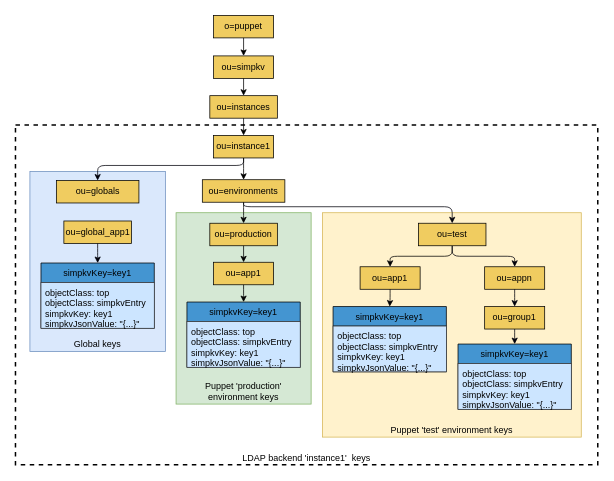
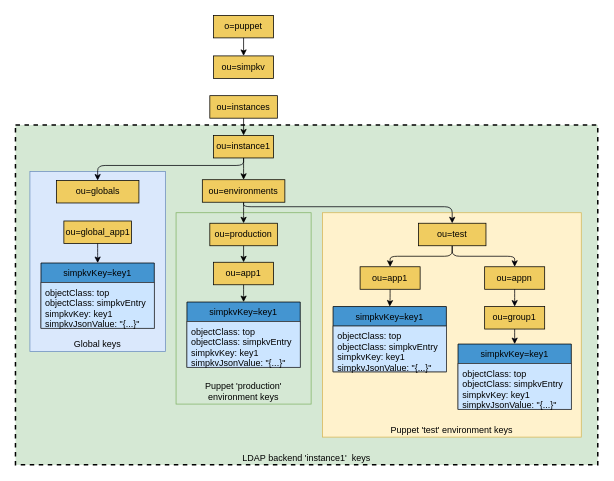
  <mxCell id="0" />
  <mxCell id="1" parent="0" />
- <mxCell id="2" value="LDAP backend 'instance1'&amp;nbsp; keys" style="whiteSpace=wrap;html=1;dashed=1;strokeWidth=2;verticalAlign=bottom;align=center;" vertex="1" parent="1"><mxGeometry x="20" y="166" width="776" height="453" as="geometry" /></mxCell>
+ <mxCell id="2" value="LDAP backend 'instance1'&amp;nbsp; keys" style="whiteSpace=wrap;html=1;dashed=1;strokeWidth=2;verticalAlign=bottom;align=center;fillColor=#d5e8d4;" vertex="1" parent="1"><mxGeometry x="20" y="166" width="776" height="453" as="geometry" /></mxCell>
  <mxCell id="3" value="Global keys" style="whiteSpace=wrap;html=1;fillColor=#dae8fc;strokeColor=#6c8ebf;verticalAlign=bottom;" vertex="1" parent="1"><mxGeometry x="39.25" y="228" width="180.5" height="240" as="geometry" /></mxCell>
  <mxCell id="4" value="Puppet 'test' environment keys" style="whiteSpace=wrap;html=1;fillColor=#fff2cc;strokeColor=#d6b656;verticalAlign=bottom;" vertex="1" parent="1"><mxGeometry x="429" y="283" width="345" height="299" as="geometry" /></mxCell>
  <mxCell id="5" value="" style="endArrow=classic;html=1;strokeColor=#00000A;exitDx=0;exitDy=0;entryDx=0;entryDy=0;edgeStyle=elbowEdgeStyle;orthogonal=1;entryX=0.5;entryY=0;exitX=0.5;exitY=1;elbow=vertical;" parent="1" source="20" target="9" edge="1"><mxGeometry width="50" height="50" relative="1" as="geometry"><mxPoint x="384" y="237" as="sourcePoint" /><mxPoint x="434" y="187" as="targetPoint" /><Array as="points"><mxPoint x="450" y="275" /></Array></mxGeometry></mxCell>
  <mxCell id="6" style="edgeStyle=elbowEdgeStyle;rounded=1;orthogonalLoop=1;jettySize=auto;html=1;exitDx=0;exitDy=0;entryDx=0;entryDy=0;orthogonal=1;exitX=0.5;exitY=1;elbow=vertical;" parent="1" source="9" target="38" edge="1"><mxGeometry relative="1" as="geometry"><mxPoint x="-343.5" y="220" as="sourcePoint" /></mxGeometry></mxCell>
  <mxCell id="7" value="" style="endArrow=classic;html=1;strokeColor=#00000A;entryDx=0;entryDy=0;entryPerimeter=0;edgeStyle=elbowEdgeStyle;orthogonal=1;exitX=0.5;exitY=1;exitDx=0;exitDy=0;elbow=vertical;" parent="1" source="9" target="43" edge="1"><mxGeometry width="50" height="50" relative="1" as="geometry"><mxPoint x="-892" y="226" as="sourcePoint" /><mxPoint x="-842" y="176" as="targetPoint" /></mxGeometry></mxCell>
  <mxCell id="8" style="edgeStyle=elbowEdgeStyle;rounded=1;orthogonalLoop=1;jettySize=auto;elbow=vertical;html=1;exitX=0.5;exitY=1;exitDx=0;exitDy=0;" edge="1" parent="1"><mxGeometry relative="1" as="geometry"><mxPoint x="183" y="425" as="sourcePoint" /><mxPoint x="183" y="425" as="targetPoint" /></mxGeometry></mxCell>
  <mxCell id="9" value="ou=test" style="whiteSpace=wrap;html=1;fillColor=#F0CC60;" parent="1" vertex="1"><mxGeometry x="557" y="297" width="90" height="30" as="geometry" /></mxCell>
  <mxCell id="10" style="edgeStyle=elbowEdgeStyle;orthogonalLoop=1;jettySize=auto;html=1;exitDx=0;exitDy=0;rounded=1;strokeColor=#00000A;orthogonal=1;exitX=0.5;exitY=1;elbow=vertical;entryX=0.5;entryY=0;entryDx=0;entryDy=0;" parent="1" source="15" target="31" edge="1"><mxGeometry relative="1" as="geometry"><mxPoint x="806.75" y="218" as="sourcePoint" /><mxPoint x="197" y="209" as="targetPoint" /><Array as="points"><mxPoint x="246" y="220" /></Array></mxGeometry></mxCell>
  <mxCell id="11" value="Puppet 'production'&lt;br&gt;environment keys" style="whiteSpace=wrap;html=1;fillColor=#d5e8d4;strokeColor=#82b366;verticalAlign=bottom;" vertex="1" parent="1"><mxGeometry x="234" y="283" width="180" height="255" as="geometry" /></mxCell>
  <mxCell id="12" value="ou=simpkv" style="whiteSpace=wrap;html=1;fillColor=#F0CC60;" parent="1" vertex="1"><mxGeometry x="284" y="74" width="80" height="30" as="geometry" /></mxCell>
  <mxCell id="13" value="ou=instances" style="whiteSpace=wrap;html=1;fillColor=#F0CC60;" parent="1" vertex="1"><mxGeometry x="279" y="127" width="90" height="30" as="geometry" /></mxCell>
- <mxCell id="14" style="edgeStyle=orthogonalEdgeStyle;rounded=0;orthogonalLoop=1;jettySize=auto;html=1;noEdgeStyle=1;orthogonal=1;entryX=0.5;entryY=0;entryDx=0;entryDy=0;" parent="1" source="12" target="13" edge="1"><mxGeometry x="645" y="103" as="geometry"><mxPoint x="357" y="84" as="sourcePoint" /></mxGeometry></mxCell>
  <mxCell id="15" value="ou=instance1" style="whiteSpace=wrap;html=1;fillColor=#F0CC60;" parent="1" vertex="1"><mxGeometry x="284" y="180" width="80" height="30" as="geometry" /></mxCell>
  <mxCell id="16" style="edgeStyle=orthogonalEdgeStyle;rounded=0;orthogonalLoop=1;jettySize=auto;html=1;exitDx=0;exitDy=0;noEdgeStyle=1;orthogonal=1;" parent="1" source="13" target="15" edge="1"><mxGeometry x="645" y="103" as="geometry" /></mxCell>
  <mxCell id="17" value="o=puppet" style="whiteSpace=wrap;html=1;fillColor=#F0CC60;" vertex="1" parent="1"><mxGeometry x="284" y="20" width="80" height="30" as="geometry" /></mxCell>
  <mxCell id="18" value="" style="endArrow=classic;html=1;exitX=0.5;exitY=1;exitDx=0;exitDy=0;entryX=0.5;entryY=0;entryDx=0;entryDy=0;" edge="1" parent="1" source="17" target="12"><mxGeometry x="645" y="103" width="50" height="50" as="geometry"><mxPoint x="326" y="244" as="sourcePoint" /><mxPoint x="376" y="194" as="targetPoint" /></mxGeometry></mxCell>
  <mxCell id="19" value="" style="edgeStyle=elbowEdgeStyle;rounded=1;orthogonalLoop=1;jettySize=auto;elbow=vertical;html=1;entryX=0.5;entryY=0;entryDx=0;entryDy=0;" edge="1" parent="1" source="20" target="22"><mxGeometry x="645" y="103" as="geometry" /></mxCell>
  <mxCell id="20" value="ou=environments" style="whiteSpace=wrap;html=1;fillColor=#F0CC60;" parent="1" vertex="1"><mxGeometry x="269" y="239" width="110" height="30" as="geometry" /></mxCell>
  <mxCell id="21" style="edgeStyle=elbowEdgeStyle;rounded=1;orthogonalLoop=1;jettySize=auto;html=1;exitDx=0;exitDy=0;orthogonal=1;entryX=0.5;entryY=0;entryDx=0;entryDy=0;exitX=0.5;exitY=1;elbow=vertical;" parent="1" source="15" target="20" edge="1"><mxGeometry x="645" y="103" as="geometry" /></mxCell>
  <mxCell id="22" value="ou=production" style="whiteSpace=wrap;html=1;fillColor=#F0CC60;" parent="1" vertex="1"><mxGeometry x="279" y="297" width="90" height="30" as="geometry" /></mxCell>
  <mxCell id="23" value="ou=app1" style="whiteSpace=wrap;html=1;fillColor=#F0CC60;" parent="1" vertex="1"><mxGeometry x="284" y="349" width="80" height="30" as="geometry" /></mxCell>
  <mxCell id="24" style="edgeStyle=orthogonalEdgeStyle;rounded=0;orthogonalLoop=1;jettySize=auto;html=1;exitDx=0;exitDy=0;entryDx=0;entryDy=0;noEdgeStyle=1;orthogonal=1;" parent="1" source="22" target="23" edge="1"><mxGeometry x="645" y="103" as="geometry"><mxPoint x="56.5" y="257" as="sourcePoint" /></mxGeometry></mxCell>
  <mxCell id="25" style="edgeStyle=elbowEdgeStyle;rounded=1;orthogonalLoop=1;jettySize=auto;html=1;exitDx=0;exitDy=0;entryDx=0;entryDy=0;orthogonal=1;exitX=0.5;exitY=1;entryX=0.5;entryY=0;elbow=vertical;" parent="1" source="23" target="26" edge="1"><mxGeometry as="geometry"><mxPoint x="324" y="414" as="targetPoint" /></mxGeometry></mxCell>
  <mxCell id="26" value="simpkvKey=key1" style="swimlane;fontStyle=0;childLayout=stackLayout;horizontal=1;startSize=26;horizontalStack=0;resizeParent=1;resizeParentMax=0;resizeLast=0;collapsible=1;marginBottom=0;fillColor=#4495D1;" vertex="1" parent="1"><mxGeometry x="248.5" y="402" width="151" height="87" as="geometry"><mxRectangle x="48" y="1630" width="117" height="26" as="alternateBounds" /></mxGeometry></mxCell>
  <mxCell id="27" value="objectClass: top&#10;objectClass: simpkvEntry&#10;simpkvKey: key1&#10;simpkvJsonValue: &quot;{...}&quot;&#10;" style="text;strokeColor=#36393d;fillColor=#cce5ff;align=left;verticalAlign=top;spacingLeft=4;spacingRight=4;overflow=hidden;rotatable=0;points=[[0,0.5],[1,0.5]];portConstraint=eastwest;autosize=1;" vertex="1" parent="26"><mxGeometry y="26" width="151" height="61" as="geometry" /></mxCell>
  <mxCell id="28" value="" style="group" vertex="1" connectable="0" parent="1"><mxGeometry x="54" y="240" width="151" height="204" as="geometry" /></mxCell>
  <mxCell id="29" value="simpkvKey=key1" style="swimlane;fontStyle=0;childLayout=stackLayout;horizontal=1;startSize=26;horizontalStack=0;resizeParent=1;resizeParentMax=0;resizeLast=0;collapsible=1;marginBottom=0;fillColor=#4495D1;" vertex="1" parent="28"><mxGeometry y="110" width="151" height="87" as="geometry"><mxRectangle x="48" y="1630" width="117" height="26" as="alternateBounds" /></mxGeometry></mxCell>
  <mxCell id="30" value="objectClass: top&#10;objectClass: simpkvEntry&#10;simpkvKey: key1&#10;simpkvJsonValue: &quot;{...}&quot;&#10;" style="text;strokeColor=#36393d;fillColor=#cce5ff;align=left;verticalAlign=top;spacingLeft=4;spacingRight=4;overflow=hidden;rotatable=0;points=[[0,0.5],[1,0.5]];portConstraint=eastwest;autosize=1;" vertex="1" parent="29"><mxGeometry y="26" width="151" height="61" as="geometry" /></mxCell>
  <mxCell id="31" value="ou=globals" style="whiteSpace=wrap;html=1;fillColor=#F0CC60;" parent="28" vertex="1"><mxGeometry x="20.5" width="110" height="30" as="geometry" /></mxCell>
  <mxCell id="32" value="ou=global_app1" style="whiteSpace=wrap;html=1;fillColor=#F0CC60;" parent="28" vertex="1"><mxGeometry x="30.5" y="54" width="90" height="30" as="geometry" /></mxCell>
  <mxCell id="33" value="" style="endArrow=classic;html=1;strokeColor=#00000A;exitDx=0;exitDy=0;edgeStyle=elbowEdgeStyle;orthogonal=1;exitX=0.5;exitY=1;elbow=vertical;entryX=0.5;entryY=0;entryDx=0;entryDy=0;" parent="28" source="32" target="29" edge="1"><mxGeometry x="428" y="363" width="50" height="50" as="geometry"><mxPoint x="-431" y="870" as="sourcePoint" /><mxPoint x="528" y="524" as="targetPoint" /></mxGeometry></mxCell>
  <mxCell id="34" value="" style="group" vertex="1" connectable="0" parent="1"><mxGeometry x="443.25" y="355" width="317.5" height="190" as="geometry" /></mxCell>
  <mxCell id="35" value="" style="group" vertex="1" connectable="0" parent="34"><mxGeometry width="151" height="140" as="geometry" /></mxCell>
  <mxCell id="36" value="simpkvKey=key1" style="swimlane;fontStyle=0;childLayout=stackLayout;horizontal=1;startSize=26;horizontalStack=0;resizeParent=1;resizeParentMax=0;resizeLast=0;collapsible=1;marginBottom=0;fillColor=#4495D1;" vertex="1" parent="35"><mxGeometry y="53" width="151" height="87" as="geometry"><mxRectangle x="48" y="1630" width="117" height="26" as="alternateBounds" /></mxGeometry></mxCell>
  <mxCell id="37" value="objectClass: top&#10;objectClass: simpkvEntry&#10;simpkvKey: key1&#10;simpkvJsonValue: &quot;{...}&quot;&#10;" style="text;strokeColor=#36393d;fillColor=#cce5ff;align=left;verticalAlign=top;spacingLeft=4;spacingRight=4;overflow=hidden;rotatable=0;points=[[0,0.5],[1,0.5]];portConstraint=eastwest;autosize=1;" vertex="1" parent="36"><mxGeometry y="26" width="151" height="61" as="geometry" /></mxCell>
  <mxCell id="38" value="ou=app1" style="whiteSpace=wrap;html=1;fillColor=#F0CC60;" parent="35" vertex="1"><mxGeometry x="36" width="80" height="30" as="geometry" /></mxCell>
  <mxCell id="39" style="edgeStyle=elbowEdgeStyle;rounded=1;orthogonalLoop=1;jettySize=auto;html=1;exitDx=0;exitDy=0;entryDx=0;entryDy=0;orthogonal=1;exitX=0.5;exitY=1;entryX=0.5;entryY=0;elbow=vertical;" parent="35" source="38" target="36" edge="1"><mxGeometry x="857" y="511" as="geometry"><mxPoint x="912" y="570" as="targetPoint" /></mxGeometry></mxCell>
  <mxCell id="40" value="" style="group" vertex="1" connectable="0" parent="34"><mxGeometry x="166.5" width="151" height="190" as="geometry" /></mxCell>
  <mxCell id="41" value="simpkvKey=key1" style="swimlane;fontStyle=0;childLayout=stackLayout;horizontal=1;startSize=26;horizontalStack=0;resizeParent=1;resizeParentMax=0;resizeLast=0;collapsible=1;marginBottom=0;fillColor=#4495D1;" vertex="1" parent="40"><mxGeometry y="103" width="151" height="87" as="geometry"><mxRectangle x="48" y="1630" width="117" height="26" as="alternateBounds" /></mxGeometry></mxCell>
  <mxCell id="42" value="objectClass: top&#10;objectClass: simpkvEntry&#10;simpkvKey: key1&#10;simpkvJsonValue: &quot;{...}&quot;&#10;" style="text;strokeColor=#36393d;fillColor=#cce5ff;align=left;verticalAlign=top;spacingLeft=4;spacingRight=4;overflow=hidden;rotatable=0;points=[[0,0.5],[1,0.5]];portConstraint=eastwest;autosize=1;" vertex="1" parent="41"><mxGeometry y="26" width="151" height="61" as="geometry" /></mxCell>
  <mxCell id="43" value="ou=appn" style="whiteSpace=wrap;html=1;fillColor=#F0CC60;" parent="40" vertex="1"><mxGeometry x="35.5" width="80" height="30" as="geometry" /></mxCell>
  <mxCell id="44" value="ou=group1" style="whiteSpace=wrap;html=1;fillColor=#F0CC60;container=1;" parent="40" vertex="1"><mxGeometry x="35.5" y="53" width="80" height="30" as="geometry" /></mxCell>
  <mxCell id="45" value="" style="endArrow=classic;html=1;strokeColor=#00000A;exitDx=0;exitDy=0;edgeStyle=elbowEdgeStyle;orthogonal=1;entryX=0.5;entryY=0;entryDx=0;entryDy=0;exitX=0.5;exitY=1;elbow=vertical;rounded=1;" parent="40" source="43" target="44" edge="1"><mxGeometry x="1024" y="511" width="50" height="50" as="geometry"><mxPoint x="777" y="995" as="sourcePoint" /><mxPoint x="2215" y="1068" as="targetPoint" /></mxGeometry></mxCell>
  <mxCell id="46" value="" style="endArrow=classic;html=1;strokeColor=#00000A;exitDx=0;exitDy=0;entryDx=0;entryDy=0;edgeStyle=elbowEdgeStyle;orthogonal=1;entryX=0.5;entryY=0;exitX=0.5;exitY=1;elbow=vertical;startArrow=none;" parent="40" source="44" target="41" edge="1"><mxGeometry x="1024" y="511" width="50" height="50" as="geometry"><mxPoint x="651" y="1187" as="sourcePoint" /><mxPoint x="1079" y="628" as="targetPoint" /></mxGeometry></mxCell>
